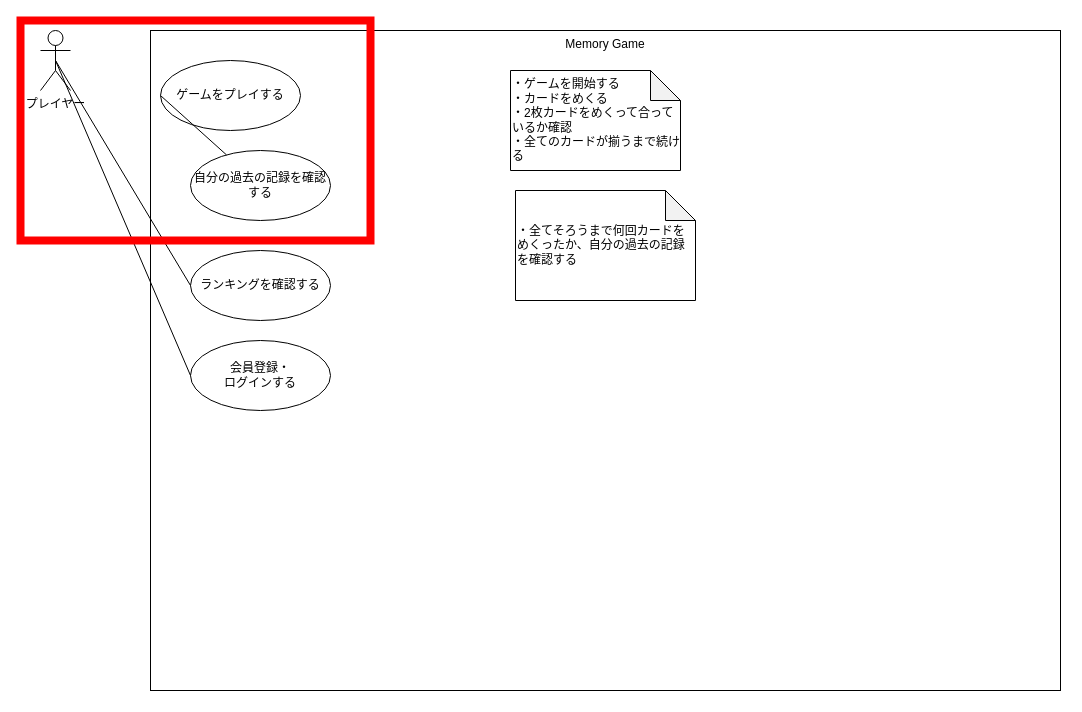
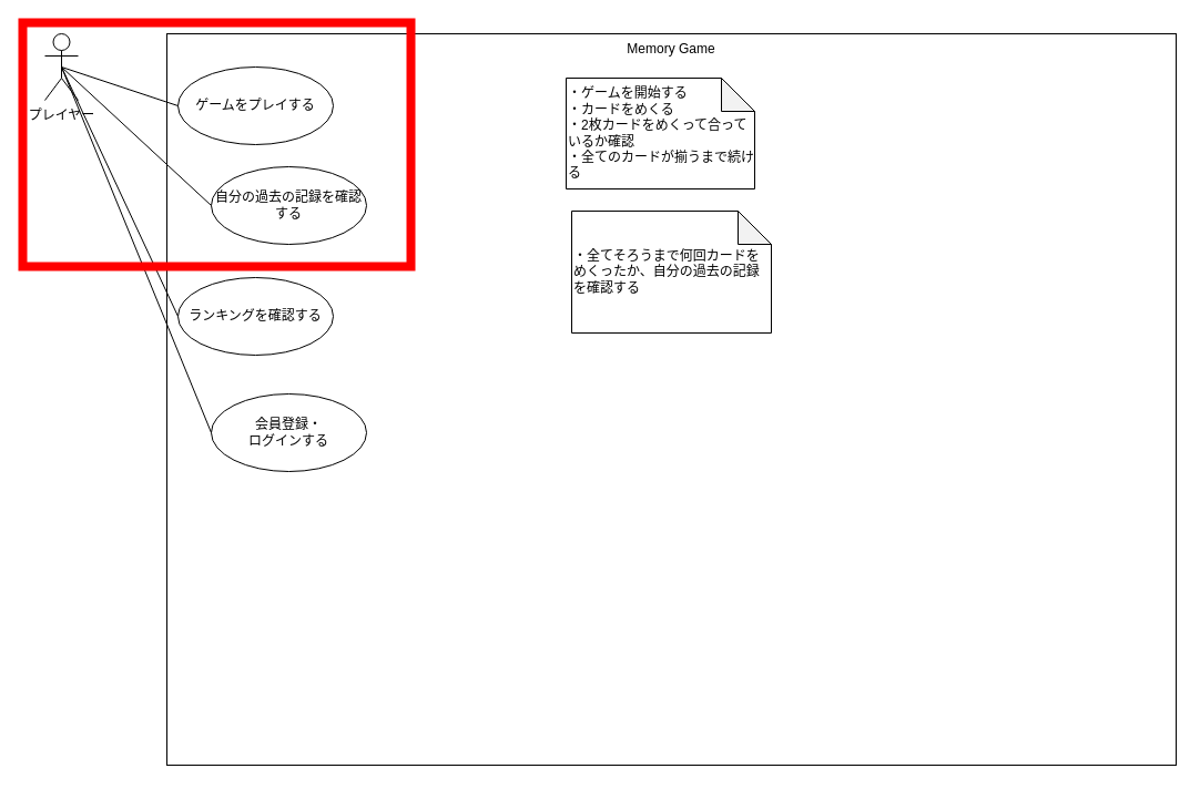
  <mxCell id="0" />
  <mxCell id="1" parent="0" />
  <mxCell id="2" value="Memory Game" style="rounded=0;whiteSpace=wrap;html=1;horizontal=1;verticalAlign=top;fillColor=none;" vertex="1" parent="1"><mxGeometry x="150" y="30" width="910" height="660" as="geometry" /></mxCell>
  <mxCell id="3" value="プレイヤー" style="shape=umlActor;verticalLabelPosition=bottom;verticalAlign=top;html=1;" vertex="1" parent="1"><mxGeometry x="40" y="30" width="30" height="60" as="geometry" /></mxCell>
  <mxCell id="4" value="ゲームをプレイする" style="ellipse;whiteSpace=wrap;html=1;fillColor=none;" vertex="1" parent="1"><mxGeometry x="160" y="60" width="140" height="70" as="geometry" /></mxCell>
- <mxCell id="5" value="" style="endArrow=none;html=1;exitX=0;exitY=0.5;exitDx=0;exitDy=0;" edge="1" parent="1" source="4" target="8"><mxGeometry width="50" height="50" relative="1" as="geometry"><mxPoint x="490" y="210" as="sourcePoint" /><mxPoint x="290" y="210" as="targetPoint" /></mxGeometry></mxCell>
+ <mxCell id="5" value="" style="endArrow=none;html=1;exitX=0;exitY=0.5;exitDx=0;exitDy=0;entryX=0.5;entryY=0.5;entryDx=0;entryDy=0;entryPerimeter=0;" edge="1" parent="1" source="4" target="3"><mxGeometry width="50" height="50" relative="1" as="geometry"><mxPoint x="490" y="210" as="sourcePoint" /><mxPoint x="290" y="210" as="targetPoint" /></mxGeometry></mxCell>
  <mxCell id="6" value="・ゲームを開始する&lt;br&gt;・カードをめくる&lt;br&gt;・2枚カードをめくって合っているか確認&lt;br&gt;&lt;div style=&quot;&quot;&gt;&lt;span style=&quot;background-color: initial;&quot;&gt;・全てのカードが揃うまで続ける&lt;/span&gt;&lt;/div&gt;" style="shape=note;whiteSpace=wrap;html=1;backgroundOutline=1;darkOpacity=0.05;align=left;" vertex="1" parent="1"><mxGeometry x="510" y="70" width="170" height="100" as="geometry" /></mxCell>
  <mxCell id="7" value="・全てそろうまで何回カードをめくったか、自分の過去の記録を確認する" style="shape=note;whiteSpace=wrap;html=1;backgroundOutline=1;darkOpacity=0.05;align=left;" vertex="1" parent="1"><mxGeometry x="515" y="190" width="180" height="110" as="geometry" /></mxCell>
  <mxCell id="8" value="自分の過去の記録を確認する" style="ellipse;whiteSpace=wrap;html=1;fillColor=none;" vertex="1" parent="1"><mxGeometry x="190" y="150" width="140" height="70" as="geometry" /></mxCell>
- <mxCell id="10" value="ランキングを確認する" style="ellipse;whiteSpace=wrap;html=1;fillColor=none;" vertex="1" parent="1"><mxGeometry x="190" y="250" width="140" height="70" as="geometry" /></mxCell>
+ <mxCell id="9" value="" style="endArrow=none;html=1;entryX=0.5;entryY=0.5;entryDx=0;entryDy=0;entryPerimeter=0;exitX=0;exitY=0.5;exitDx=0;exitDy=0;" edge="1" parent="1" source="8" target="3"><mxGeometry width="50" height="50" relative="1" as="geometry"><mxPoint x="390" y="240" as="sourcePoint" /><mxPoint x="440" y="190" as="targetPoint" /></mxGeometry></mxCell>
+ <mxCell id="10" value="ランキングを確認する" style="ellipse;whiteSpace=wrap;html=1;fillColor=none;" vertex="1" parent="1"><mxGeometry x="160" y="250" width="140" height="70" as="geometry" /></mxCell>
  <mxCell id="11" value="" style="endArrow=none;html=1;entryX=0.5;entryY=0.5;entryDx=0;entryDy=0;entryPerimeter=0;exitX=0;exitY=0.5;exitDx=0;exitDy=0;" edge="1" parent="1" source="10" target="3"><mxGeometry width="50" height="50" relative="1" as="geometry"><mxPoint x="200" y="195" as="sourcePoint" /><mxPoint x="65" y="70" as="targetPoint" /></mxGeometry></mxCell>
- <mxCell id="12" value="会員登録・&lt;br&gt;ログインする" style="ellipse;whiteSpace=wrap;html=1;fillColor=none;" vertex="1" parent="1"><mxGeometry x="190" y="340" width="140" height="70" as="geometry" /></mxCell>
+ <mxCell id="12" value="会員登録・&lt;br&gt;ログインする" style="ellipse;whiteSpace=wrap;html=1;fillColor=none;" vertex="1" parent="1"><mxGeometry x="190" y="355" width="140" height="70" as="geometry" /></mxCell>
  <mxCell id="13" value="" style="endArrow=none;html=1;entryX=0.5;entryY=0.5;entryDx=0;entryDy=0;entryPerimeter=0;exitX=0;exitY=0.5;exitDx=0;exitDy=0;" edge="1" parent="1" source="12" target="3"><mxGeometry width="50" height="50" relative="1" as="geometry"><mxPoint x="200" y="295" as="sourcePoint" /><mxPoint x="65" y="70" as="targetPoint" /></mxGeometry></mxCell>
  <mxCell id="14" value="" style="rounded=0;whiteSpace=wrap;html=1;fillColor=none;strokeColor=#FF0000;strokeWidth=8;" vertex="1" parent="1"><mxGeometry x="20" y="20" width="350" height="220" as="geometry" /></mxCell>
